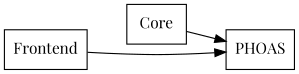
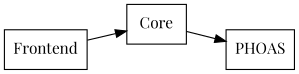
  digraph {
    fontname="Playfair Display"
    rankdir=LR
    node [fontname="Playfair Display" shape=box]
    edge [fontname="Playfair Display"]
    Frontend
    Core
    PHOAS
-   Frontend -> PHOAS
+   Frontend -> Core
    Core -> PHOAS
  }
